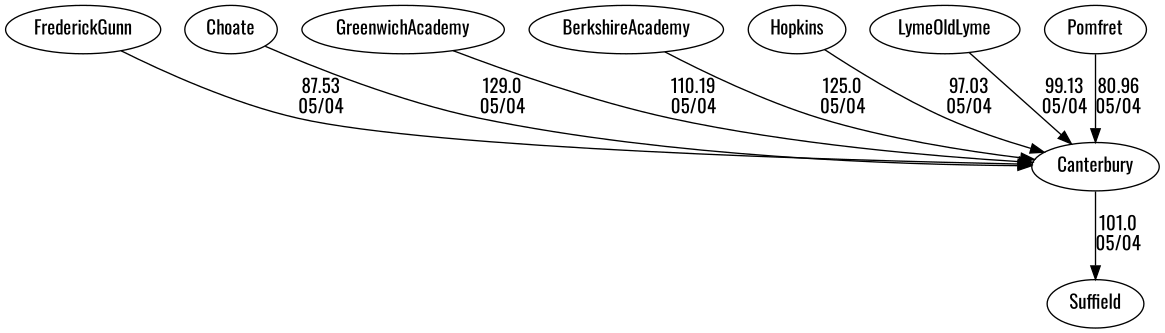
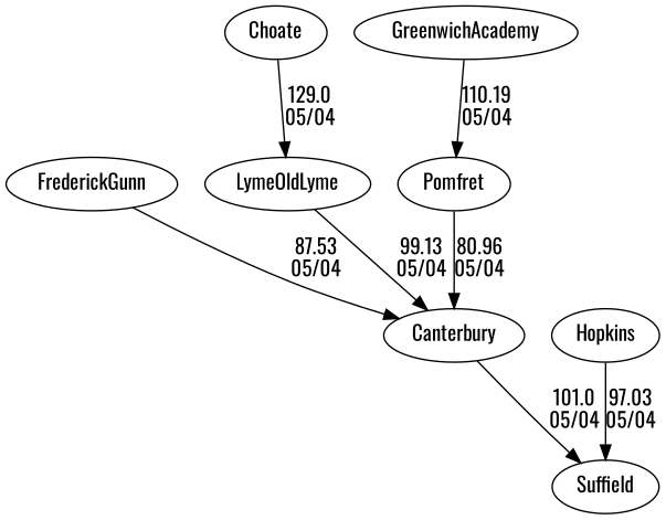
  digraph {
    fontname=Oswald
    node [fontname=Oswald]
    edge [fontname=Oswald random=random]
    FrederickGunn
    Canterbury
    Suffield
    Choate
    GreenwichAcademy
-   BerkshireAcademy
    Hopkins
    LymeOldLyme
    Pomfret
    FrederickGunn -> Canterbury [label="87.53\n05/04" weight=13]
    Canterbury -> Suffield [label="101.0\n05/04" weight=-1]
-   Choate -> Canterbury [label="129.0\n05/04" weight=-29]
-   GreenwichAcademy -> Canterbury [label="110.19\n05/04" weight=-10]
-   BerkshireAcademy -> Canterbury [label="125.0\n05/04" weight=-25]
-   Hopkins -> Canterbury [label="97.03\n05/04" weight=3]
+   Choate -> LymeOldLyme [label="129.0\n05/04" weight=-29]
+   GreenwichAcademy -> Pomfret [label="110.19\n05/04" weight=-10]
+   Hopkins -> Suffield [label="97.03\n05/04" weight=3]
    LymeOldLyme -> Canterbury [label="99.13\n05/04" weight=1]
    Pomfret -> Canterbury [label="80.96\n05/04" weight=20]
  }
